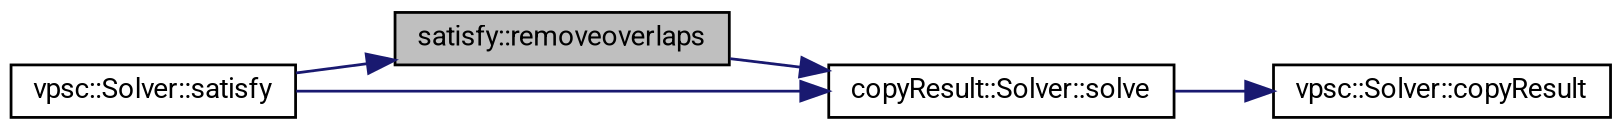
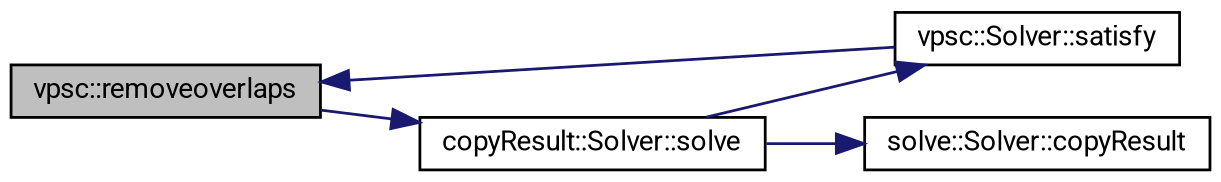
  digraph {
    fontname=Roboto
    rankdir=LR
    node [color=black fillcolor=white fontname=Roboto fontsize=10 shape=record style=filled]
    edge [color=midnightblue fontname=Roboto fontsize=10 labelfontname=Helvetica labelfontsize=10 style=solid]
-   n1 [fillcolor=grey75 fontcolor=black height=0.2 label="satisfy::removeoverlaps" width=0.4]
+   n1 [fillcolor=grey75 fontcolor=black height=0.2 label="vpsc::removeoverlaps" width=0.4]
    n2 [height=0.2 label="copyResult::Solver::solve" width=0.4]
    n3 [height=0.2 label="vpsc::Solver::satisfy" width=0.4]
-   n4 [height=0.2 label="vpsc::Solver::copyResult" width=0.4]
+   n4 [height=0.2 label="solve::Solver::copyResult" width=0.4]
    n1 -> n2
-   n3 -> n2
+   n2 -> n3
    n2 -> n4
    n3 -> n1
  }
